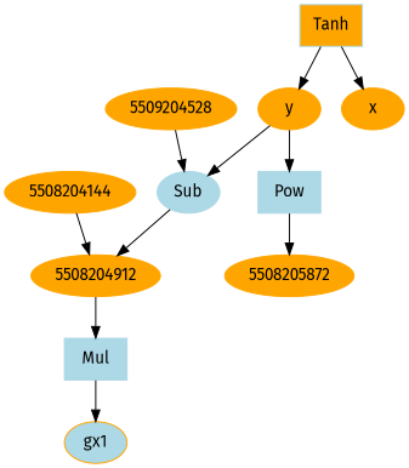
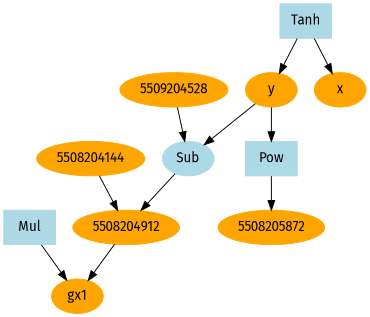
  digraph {
    fontname="Fira Sans"
    node [color=orange fontname="Fira Sans" style=filled]
    edge [fontname="Fira Sans"]
-   n1 [label=gx1 fillcolor=lightblue]
+   n1 [label=gx1]
    n2 [color=lightblue label=Mul shape=box]
    5508204144
    5508204912
    n5 [color=lightblue label=Sub shape=ellipse]
    n6 [label=5509204528]
    n7 [color=lightblue label=Pow shape=box]
    5508205872
    n9 [label=y]
-   n10 [color=lightblue label=Tanh shape=box fillcolor=orange]
+   n10 [color=lightblue label=Tanh shape=box]
    n11 [label=x]
    n2 -> n1
    5508204144 -> 5508204912
-   5508204912 -> n2
+   5508204912 -> n1
    n5 -> 5508204912
    n6 -> n5
    n7 -> 5508205872
    n9 -> n5
    n9 -> n7
    n10 -> n9
    n10 -> n11
  }
